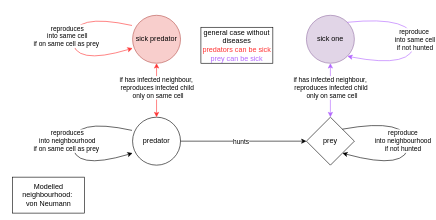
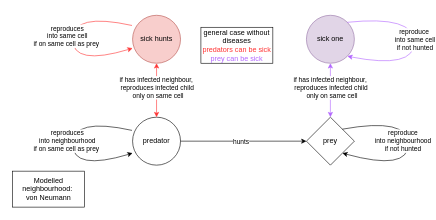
  <mxCell id="0" />
  <mxCell id="1" parent="0" />
  <mxCell id="2" value="predator" style="ellipse;whiteSpace=wrap;html=1;aspect=fixed;" parent="1" vertex="1"><mxGeometry x="220" y="195" width="80" height="80" as="geometry" /></mxCell>
  <mxCell id="3" value="prey" style="rhombus;whiteSpace=wrap;html=1;aspect=fixed;" parent="1" vertex="1"><mxGeometry x="510" y="195" width="80" height="80" as="geometry" /></mxCell>
  <mxCell id="4" value="" style="endArrow=classic;html=1;exitX=1;exitY=0.5;exitDx=0;exitDy=0;entryX=0;entryY=0.5;entryDx=0;entryDy=0;" parent="1" source="2" target="3" edge="1"><mxGeometry width="50" height="50" relative="1" as="geometry"><mxPoint x="370" y="305" as="sourcePoint" /><mxPoint x="420" y="255" as="targetPoint" /></mxGeometry></mxCell>
  <mxCell id="5" value="hunts" style="edgeLabel;html=1;align=center;verticalAlign=middle;resizable=0;points=[];" parent="4" vertex="1" connectable="0"><mxGeometry x="-0.276" y="-2" relative="1" as="geometry"><mxPoint x="24" y="-2" as="offset" /></mxGeometry></mxCell>
  <mxCell id="6" value="" style="curved=1;endArrow=classic;html=1;exitX=1;exitY=0;exitDx=0;exitDy=0;entryX=1;entryY=1;entryDx=0;entryDy=0;" parent="1" source="3" target="3" edge="1"><mxGeometry width="50" height="50" relative="1" as="geometry"><mxPoint x="510" y="405" as="sourcePoint" /><mxPoint x="560" y="355" as="targetPoint" /><Array as="points"><mxPoint x="680" y="195" /><mxPoint x="680" y="285" /></Array></mxGeometry></mxCell>
  <mxCell id="7" value="reproduce &lt;br&gt;into neighbourhood&lt;br&gt;if not hunted" style="edgeLabel;html=1;align=center;verticalAlign=middle;resizable=0;points=[];" parent="6" vertex="1" connectable="0"><mxGeometry x="-0.08" y="-5" relative="1" as="geometry"><mxPoint x="-5" y="6.39" as="offset" /></mxGeometry></mxCell>
  <mxCell id="8" value="" style="curved=1;endArrow=classic;html=1;exitX=-0.012;exitY=0.275;exitDx=0;exitDy=0;entryX=0;entryY=0.75;entryDx=0;entryDy=0;entryPerimeter=0;exitPerimeter=0;" parent="1" source="2" target="2" edge="1"><mxGeometry width="50" height="50" relative="1" as="geometry"><mxPoint x="510" y="395" as="sourcePoint" /><mxPoint x="560" y="345" as="targetPoint" /><Array as="points"><mxPoint x="120" y="195" /><mxPoint x="120" y="285" /></Array></mxGeometry></mxCell>
  <mxCell id="9" value="reproduces &lt;br&gt;into neighbourhood &lt;br&gt;if on same cell as prey&amp;nbsp;" style="edgeLabel;html=1;align=center;verticalAlign=middle;resizable=0;points=[];" parent="8" vertex="1" connectable="0"><mxGeometry x="0.358" y="4" relative="1" as="geometry"><mxPoint x="-17.99" y="-43.43" as="offset" /></mxGeometry></mxCell>
- <mxCell id="10" value="sick predator" style="ellipse;whiteSpace=wrap;html=1;aspect=fixed;fillColor=#f8cecc;strokeColor=#b85450;" parent="1" vertex="1"><mxGeometry x="220" y="25" width="80" height="80" as="geometry" /></mxCell>
+ <mxCell id="10" value="sick hunts" style="ellipse;whiteSpace=wrap;html=1;aspect=fixed;fillColor=#f8cecc;strokeColor=#b85450;" parent="1" vertex="1"><mxGeometry x="220" y="25" width="80" height="80" as="geometry" /></mxCell>
  <mxCell id="11" value="" style="endArrow=classic;html=1;exitX=0.5;exitY=0;exitDx=0;exitDy=0;entryX=0.5;entryY=1;entryDx=0;entryDy=0;strokeColor=#FF3333;startArrow=classic;startFill=1;" parent="1" source="2" target="10" edge="1"><mxGeometry width="50" height="50" relative="1" as="geometry"><mxPoint x="510" y="385" as="sourcePoint" /><mxPoint x="560" y="335" as="targetPoint" /></mxGeometry></mxCell>
  <mxCell id="12" value="if has infected neighbour,&amp;nbsp;&lt;br&gt;reproduces infected child&lt;br&gt;&amp;nbsp;only on same cell" style="edgeLabel;html=1;align=center;verticalAlign=middle;resizable=0;points=[];" vertex="1" connectable="0" parent="11"><mxGeometry x="0.271" y="-2" relative="1" as="geometry"><mxPoint x="-2" y="7" as="offset" /></mxGeometry></mxCell>
  <mxCell id="13" value="" style="endArrow=classic;html=1;exitX=0.5;exitY=1;exitDx=0;exitDy=0;entryX=0.5;entryY=0;entryDx=0;entryDy=0;rounded=0;startArrow=classic;startFill=1;strokeColor=#B266FF;" parent="1" source="15" target="3" edge="1"><mxGeometry width="50" height="50" relative="1" as="geometry"><mxPoint x="260" y="285" as="sourcePoint" /><mxPoint x="298.284" y="273.284" as="targetPoint" /><Array as="points"><mxPoint x="550" y="155" /><mxPoint x="550" y="185" /></Array></mxGeometry></mxCell>
  <mxCell id="14" value="if has infected neighbour,&amp;nbsp;&lt;br&gt;reproduces infected child&lt;br&gt;&amp;nbsp;only on same cell" style="edgeLabel;html=1;align=center;verticalAlign=middle;resizable=0;points=[];" parent="13" vertex="1" connectable="0"><mxGeometry x="0.358" y="4" relative="1" as="geometry"><mxPoint x="-4.0" y="-21.0" as="offset" /></mxGeometry></mxCell>
  <mxCell id="15" value="sick one" style="ellipse;whiteSpace=wrap;html=1;aspect=fixed;fillColor=#e1d5e7;strokeColor=#9673a6;" parent="1" vertex="1"><mxGeometry x="510" y="25" width="80" height="80" as="geometry" /></mxCell>
- <mxCell id="16" value="Modelled neighbourhood:&amp;nbsp;&lt;br&gt;von Neumann" style="rounded=0;whiteSpace=wrap;html=1;" parent="1" vertex="1"><mxGeometry x="20" y="295" width="120" height="60" as="geometry" /></mxCell>
+ <mxCell id="16" value="Modelled neighbourhood:&amp;nbsp;&lt;br&gt;von Neumann" style="rounded=0;whiteSpace=wrap;html=1;" parent="1" vertex="1"><mxGeometry x="20" y="285" width="120" height="60" as="geometry" /></mxCell>
  <mxCell id="17" value="general case without diseases&lt;br&gt;&lt;font color=&quot;#ff3333&quot;&gt;predators can be sick&lt;/font&gt;&lt;br&gt;&lt;font color=&quot;#b266ff&quot;&gt;prey can be sick&lt;/font&gt;" style="rounded=0;whiteSpace=wrap;html=1;" parent="1" vertex="1"><mxGeometry x="334" y="45" width="120" height="60" as="geometry" /></mxCell>
  <mxCell id="18" value="" style="curved=1;endArrow=classic;html=1;exitX=1;exitY=0;exitDx=0;exitDy=0;entryX=1;entryY=1;entryDx=0;entryDy=0;fillColor=#dae8fc;strokeColor=#B266FF;" edge="1" parent="1" source="15" target="15"><mxGeometry width="50" height="50" relative="1" as="geometry"><mxPoint x="580.004" y="66.716" as="sourcePoint" /><mxPoint x="580.004" y="123.284" as="targetPoint" /><Array as="points"><mxPoint x="690" y="25" /><mxPoint x="690" y="115" /></Array></mxGeometry></mxCell>
  <mxCell id="19" value="&lt;span style=&quot;color: rgba(0 , 0 , 0 , 0) ; font-family: monospace ; font-size: 0px ; background-color: rgb(248 , 249 , 250)&quot;&gt;%3CmxGraphModel%3E%3Croot%3E%3CmxCell%20id%3D%220%22%2F%3E%3CmxCell%20id%3D%221%22%20parent%3D%220%22%2F%3E%3CmxCell%20id%3D%222%22%20value%3D%22reproduce%20%26lt%3Bbr%26gt%3Binto%20neighbourhood%26lt%3Bbr%26gt%3Bif%20not%20hunted%22%20style%3D%22edgeLabel%3Bhtml%3D1%3Balign%3Dcenter%3BverticalAlign%3Dmiddle%3Bresizable%3D0%3Bpoints%3D%5B%5D%3B%22%20vertex%3D%221%22%20connectable%3D%220%22%20parent%3D%221%22%3E%3CmxGeometry%20x%3D%22700%22%20y%3D%22370.002%22%20as%3D%22geometry%22%2F%3E%3C%2FmxCell%3E%3C%2Froot%3E%3C%2FmxGraphModel%3E&lt;/span&gt;" style="edgeLabel;html=1;align=center;verticalAlign=middle;resizable=0;points=[];" vertex="1" connectable="0" parent="18"><mxGeometry x="-0.145" y="-15" relative="1" as="geometry"><mxPoint as="offset" /></mxGeometry></mxCell>
  <mxCell id="20" value="reproduce&amp;nbsp;&lt;br&gt;into same cell&lt;br&gt;if not hunted" style="edgeLabel;html=1;align=center;verticalAlign=middle;resizable=0;points=[];" vertex="1" connectable="0" parent="18"><mxGeometry x="-0.145" y="-12" relative="1" as="geometry"><mxPoint x="12" y="17.33" as="offset" /></mxGeometry></mxCell>
  <mxCell id="21" value="" style="curved=1;endArrow=classic;html=1;exitX=-0.012;exitY=0.275;exitDx=0;exitDy=0;entryX=0;entryY=0.75;entryDx=0;entryDy=0;entryPerimeter=0;exitPerimeter=0;strokeColor=#FF3333;" edge="1" parent="1"><mxGeometry width="50" height="50" relative="1" as="geometry"><mxPoint x="219.04" y="42" as="sourcePoint" /><mxPoint x="220" y="80" as="targetPoint" /><Array as="points"><mxPoint x="120" y="20" /><mxPoint x="120" y="110" /></Array></mxGeometry></mxCell>
  <mxCell id="22" value="reproduces &lt;br&gt;into same cell&lt;br&gt;if on same cell as prey&amp;nbsp;" style="edgeLabel;html=1;align=center;verticalAlign=middle;resizable=0;points=[];" vertex="1" connectable="0" parent="21"><mxGeometry x="0.358" y="4" relative="1" as="geometry"><mxPoint x="-17.99" y="-43.43" as="offset" /></mxGeometry></mxCell>
